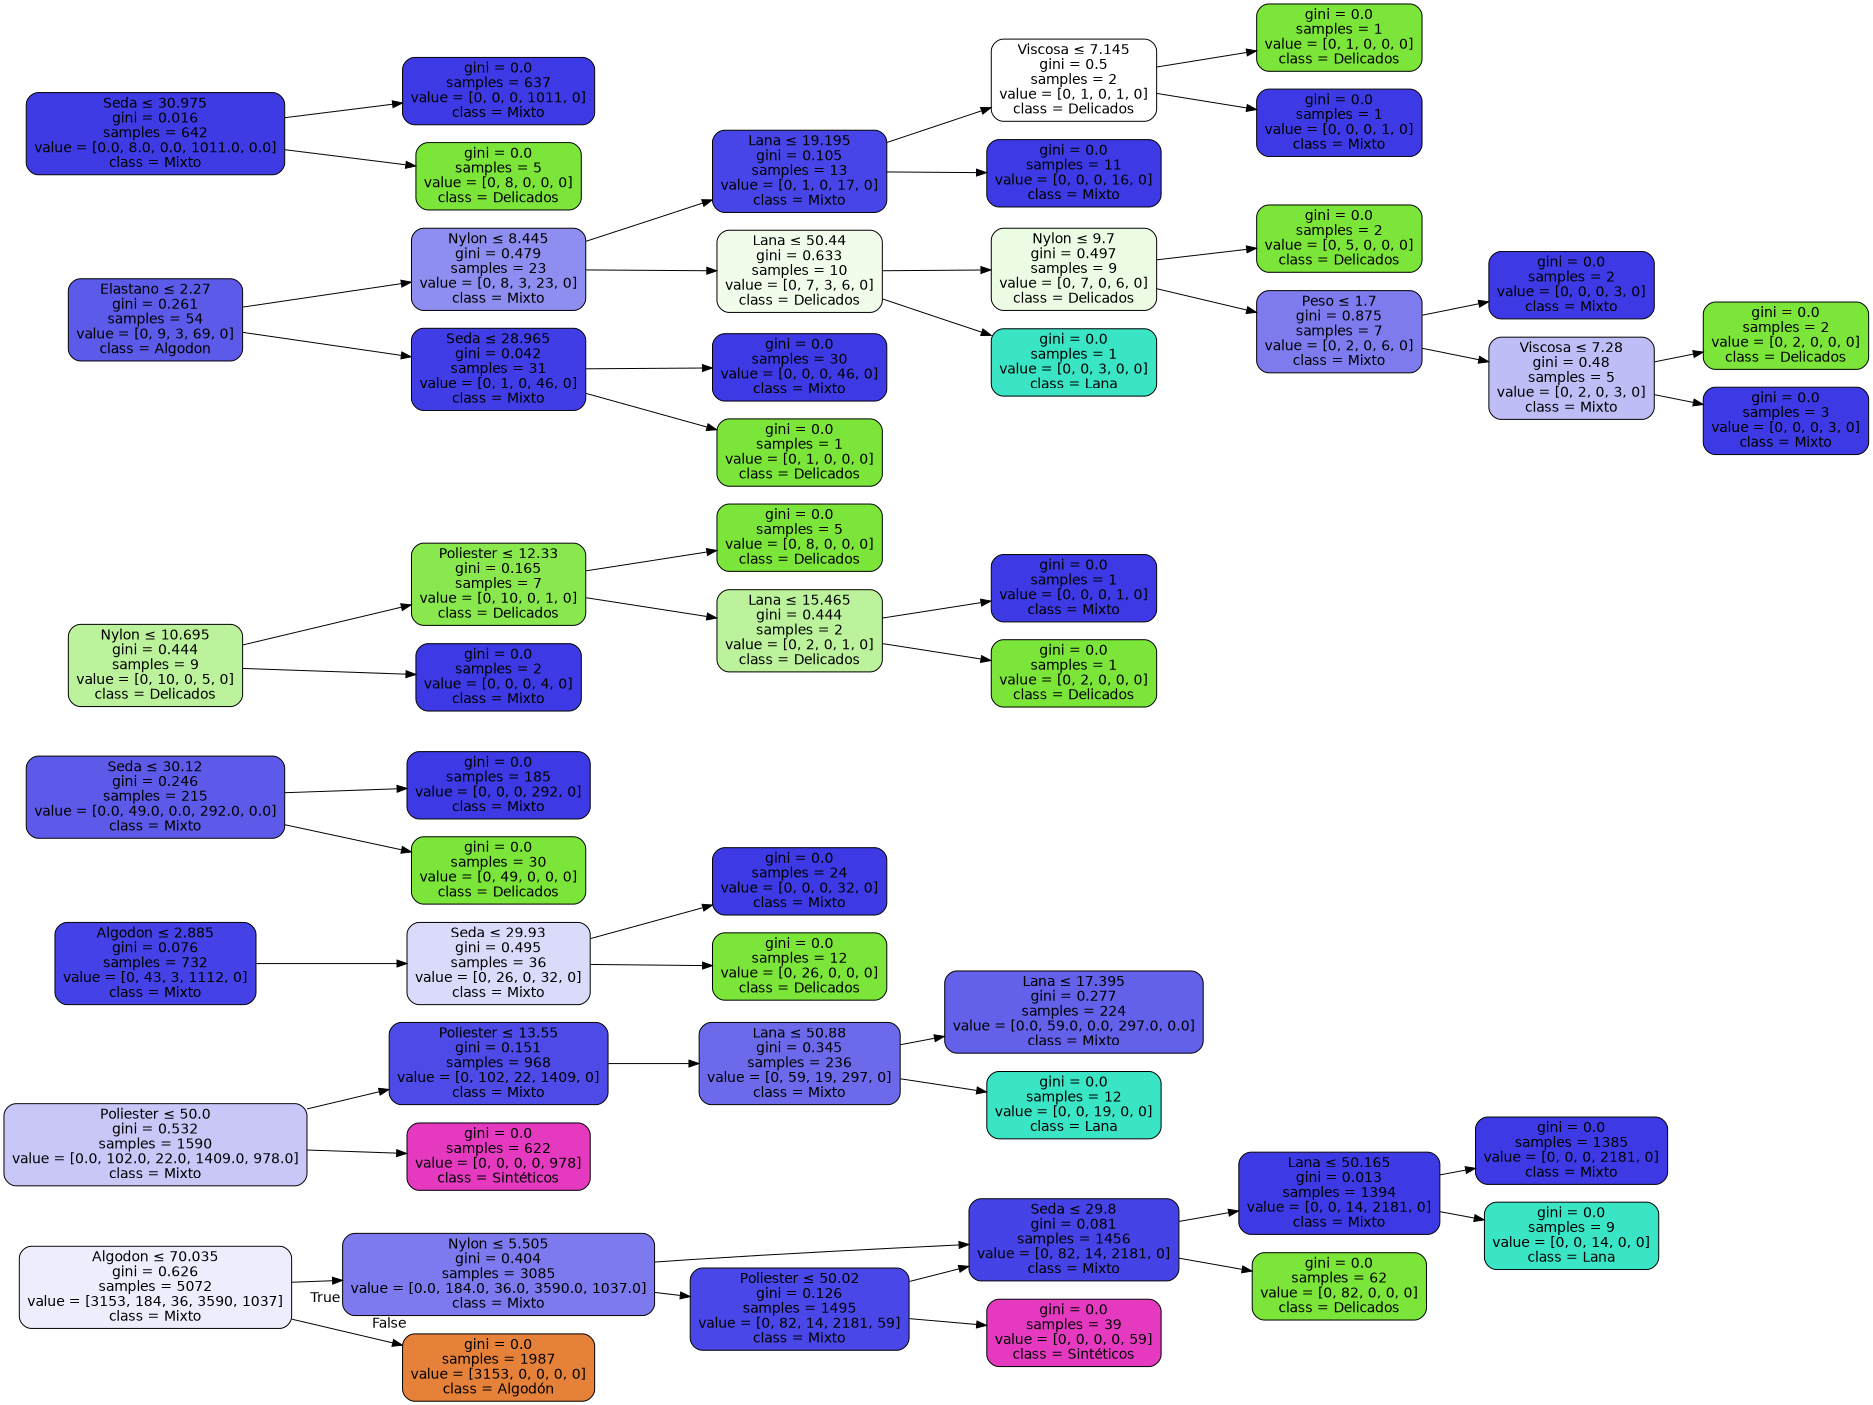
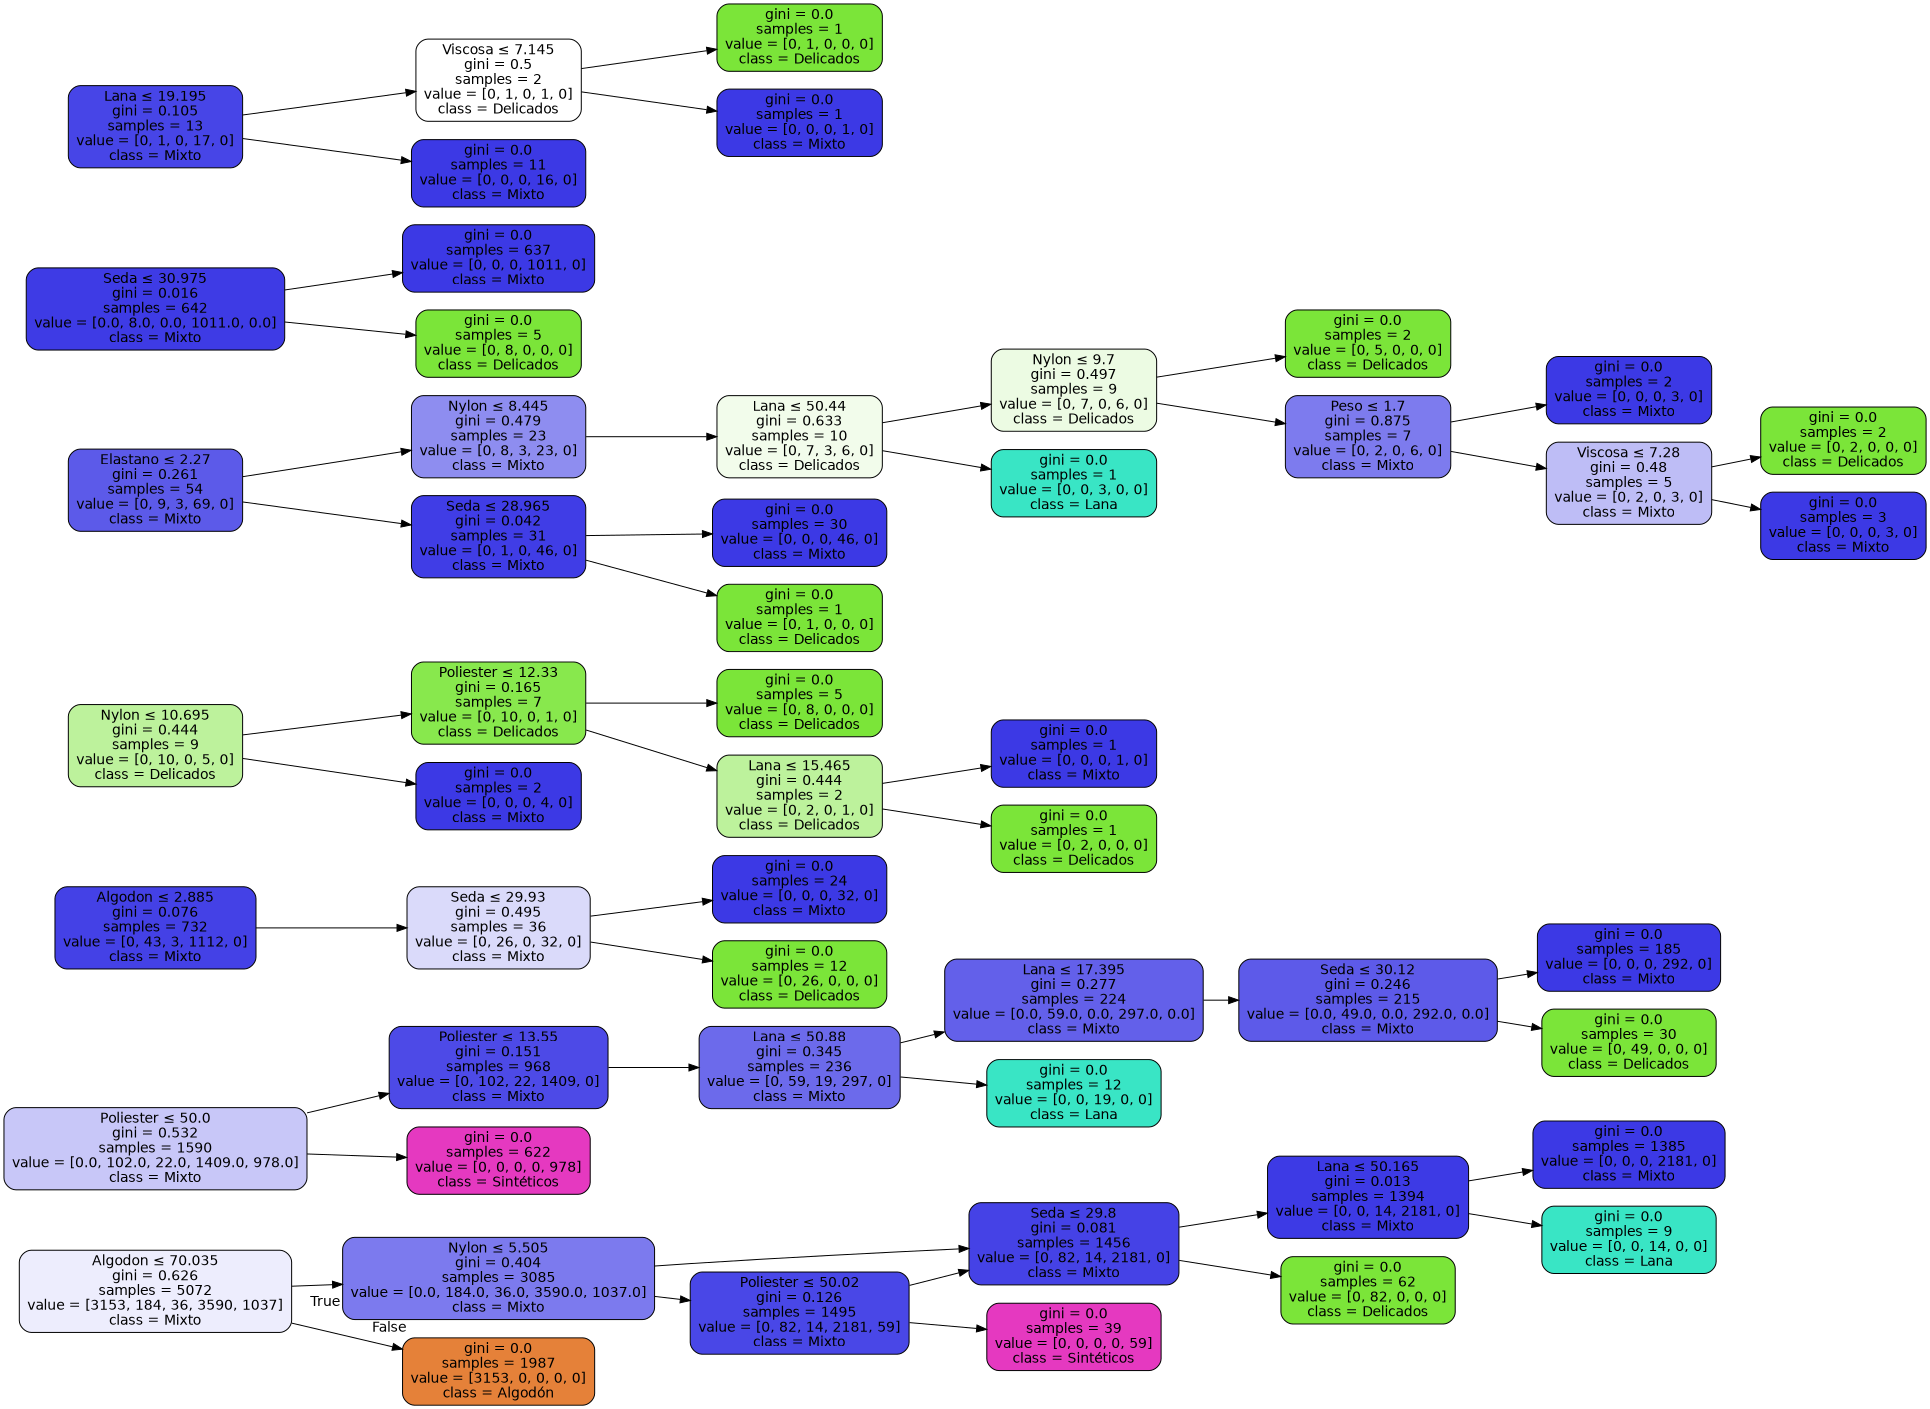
  digraph {
    rankdir=LR
    node [color=black fillcolor="#3c39e5" fontname=helvetica shape=box style="filled, rounded"]
    edge [fontname=helvetica]
    n1 [fillcolor="#ededfd" label=<Algodon &le; 70.035<br/>gini = 0.626<br/>samples = 5072<br/>value = [3153, 184, 36, 3590, 1037]<br/>class = Mixto>]
    n2 [fillcolor="#7c7aee" label=<Nylon &le; 5.505<br/>gini = 0.404<br/>samples = 3085<br/>value = [0.0, 184.0, 36.0, 3590.0, 1037.0]<br/>class = Mixto>]
    n3 [fillcolor="#e58139" label=<gini = 0.0<br/>samples = 1987<br/>value = [3153, 0, 0, 0, 0]<br/>class = Algodón>]
    n4 [fillcolor="#4947e7" label=<Poliester &le; 50.02<br/>gini = 0.126<br/>samples = 1495<br/>value = [0, 82, 14, 2181, 59]<br/>class = Mixto>]
    n5 [fillcolor="#4542e6" label=<Seda &le; 29.8<br/>gini = 0.081<br/>samples = 1456<br/>value = [0, 82, 14, 2181, 0]<br/>class = Mixto>]
    n6 [fillcolor="#e539c0" label=<gini = 0.0<br/>samples = 39<br/>value = [0, 0, 0, 0, 59]<br/>class = Sintéticos>]
    n7 [fillcolor="#c8c7f8" label=<Poliester &le; 50.0<br/>gini = 0.532<br/>samples = 1590<br/>value = [0.0, 102.0, 22.0, 1409.0, 978.0]<br/>class = Mixto>]
    n8 [fillcolor="#4d4ae7" label=<Poliester &le; 13.55<br/>gini = 0.151<br/>samples = 968<br/>value = [0, 102, 22, 1409, 0]<br/>class = Mixto>]
    n9 [fillcolor="#e539c0" label=<gini = 0.0<br/>samples = 622<br/>value = [0, 0, 0, 0, 978]<br/>class = Sintéticos>]
    n10 [fillcolor="#3d3ae5" label=<Lana &le; 50.165<br/>gini = 0.013<br/>samples = 1394<br/>value = [0, 0, 14, 2181, 0]<br/>class = Mixto>]
    n11 [fillcolor="#7be539" label=<gini = 0.0<br/>samples = 62<br/>value = [0, 82, 0, 0, 0]<br/>class = Delicados>]
    n12 [label=<gini = 0.0<br/>samples = 1385<br/>value = [0, 0, 0, 2181, 0]<br/>class = Mixto>]
    n13 [fillcolor="#39e5c5" label=<gini = 0.0<br/>samples = 9<br/>value = [0, 0, 14, 0, 0]<br/>class = Lana>]
    n14 [fillcolor="#6c6aeb" label=<Lana &le; 50.88<br/>gini = 0.345<br/>samples = 236<br/>value = [0, 59, 19, 297, 0]<br/>class = Mixto>]
    n15 [fillcolor="#6360ea" label=<Lana &le; 17.395<br/>gini = 0.277<br/>samples = 224<br/>value = [0.0, 59.0, 0.0, 297.0, 0.0]<br/>class = Mixto>]
    n16 [fillcolor="#39e5c5" label=<gini = 0.0<br/>samples = 12<br/>value = [0, 0, 19, 0, 0]<br/>class = Lana>]
    n17 [fillcolor="#4441e6" label=<Algodon &le; 2.885<br/>gini = 0.076<br/>samples = 732<br/>value = [0, 43, 3, 1112, 0]<br/>class = Mixto>]
    n18 [fillcolor="#dadafa" label=<Seda &le; 29.93<br/>gini = 0.495<br/>samples = 36<br/>value = [0, 26, 0, 32, 0]<br/>class = Mixto>]
    n19 [fillcolor="#5d5ae9" label=<Seda &le; 30.12<br/>gini = 0.246<br/>samples = 215<br/>value = [0.0, 49.0, 0.0, 292.0, 0.0]<br/>class = Mixto>]
    n20 [fillcolor="#bdf29c" label=<Nylon &le; 10.695<br/>gini = 0.444<br/>samples = 9<br/>value = [0, 10, 0, 5, 0]<br/>class = Delicados>]
    n21 [fillcolor="#88e84d" label=<Poliester &le; 12.33<br/>gini = 0.165<br/>samples = 7<br/>value = [0, 10, 0, 1, 0]<br/>class = Delicados>]
    n22 [label=<gini = 0.0<br/>samples = 2<br/>value = [0, 0, 0, 4, 0]<br/>class = Mixto>]
    n23 [label=<gini = 0.0<br/>samples = 185<br/>value = [0, 0, 0, 292, 0]<br/>class = Mixto>]
    n24 [fillcolor="#7be539" label=<gini = 0.0<br/>samples = 30<br/>value = [0, 49, 0, 0, 0]<br/>class = Delicados>]
    n25 [fillcolor="#7be539" label=<gini = 0.0<br/>samples = 5<br/>value = [0, 8, 0, 0, 0]<br/>class = Delicados>]
    n26 [fillcolor="#bdf29c" label=<Lana &le; 15.465<br/>gini = 0.444<br/>samples = 2<br/>value = [0, 2, 0, 1, 0]<br/>class = Delicados>]
    n27 [label=<gini = 0.0<br/>samples = 1<br/>value = [0, 0, 0, 1, 0]<br/>class = Mixto>]
    n28 [fillcolor="#7be539" label=<gini = 0.0<br/>samples = 1<br/>value = [0, 2, 0, 0, 0]<br/>class = Delicados>]
    n29 [label=<gini = 0.0<br/>samples = 24<br/>value = [0, 0, 0, 32, 0]<br/>class = Mixto>]
    n30 [fillcolor="#7be539" label=<gini = 0.0<br/>samples = 12<br/>value = [0, 26, 0, 0, 0]<br/>class = Delicados>]
-   n31 [fillcolor="#5c5ae9" label=<Elastano &le; 2.27<br/>gini = 0.261<br/>samples = 54<br/>value = [0, 9, 3, 69, 0]<br/>class = Algodon>]
+   n31 [fillcolor="#5c5ae9" label=<Elastano &le; 2.27<br/>gini = 0.261<br/>samples = 54<br/>value = [0, 9, 3, 69, 0]<br/>class = Mixto>]
    n32 [fillcolor="#8e8df0" label=<Nylon &le; 8.445<br/>gini = 0.479<br/>samples = 23<br/>value = [0, 8, 3, 23, 0]<br/>class = Mixto>]
    n33 [fillcolor="#403de6" label=<Seda &le; 28.965<br/>gini = 0.042<br/>samples = 31<br/>value = [0, 1, 0, 46, 0]<br/>class = Mixto>]
    n34 [fillcolor="#3e3be5" label=<Seda &le; 30.975<br/>gini = 0.016<br/>samples = 642<br/>value = [0.0, 8.0, 0.0, 1011.0, 0.0]<br/>class = Mixto>]
    n35 [label=<gini = 0.0<br/>samples = 637<br/>value = [0, 0, 0, 1011, 0]<br/>class = Mixto>]
    n36 [fillcolor="#7be539" label=<gini = 0.0<br/>samples = 5<br/>value = [0, 8, 0, 0, 0]<br/>class = Delicados>]
    n37 [fillcolor="#4745e7" label=<Lana &le; 19.195<br/>gini = 0.105<br/>samples = 13<br/>value = [0, 1, 0, 17, 0]<br/>class = Mixto>]
    n38 [fillcolor="#f2fceb" label=<Lana &le; 50.44<br/>gini = 0.633<br/>samples = 10<br/>value = [0, 7, 3, 6, 0]<br/>class = Delicados>]
    n39 [label=<gini = 0.0<br/>samples = 30<br/>value = [0, 0, 0, 46, 0]<br/>class = Mixto>]
    n40 [fillcolor="#7be539" label=<gini = 0.0<br/>samples = 1<br/>value = [0, 1, 0, 0, 0]<br/>class = Delicados>]
    n41 [fillcolor="#ffffff" label=<Viscosa &le; 7.145<br/>gini = 0.5<br/>samples = 2<br/>value = [0, 1, 0, 1, 0]<br/>class = Delicados>]
    n42 [label=<gini = 0.0<br/>samples = 11<br/>value = [0, 0, 0, 16, 0]<br/>class = Mixto>]
    n43 [fillcolor="#ecfbe3" label=<Nylon &le; 9.7<br/>gini = 0.497<br/>samples = 9<br/>value = [0, 7, 0, 6, 0]<br/>class = Delicados>]
    n44 [fillcolor="#39e5c5" label=<gini = 0.0<br/>samples = 1<br/>value = [0, 0, 3, 0, 0]<br/>class = Lana>]
    n45 [fillcolor="#7be539" label=<gini = 0.0<br/>samples = 1<br/>value = [0, 1, 0, 0, 0]<br/>class = Delicados>]
    n46 [label=<gini = 0.0<br/>samples = 1<br/>value = [0, 0, 0, 1, 0]<br/>class = Mixto>]
    n47 [fillcolor="#7be539" label=<gini = 0.0<br/>samples = 2<br/>value = [0, 5, 0, 0, 0]<br/>class = Delicados>]
    n48 [fillcolor="#7d7bee" label=<Peso &le; 1.7<br/>gini = 0.875<br/>samples = 7<br/>value = [0, 2, 0, 6, 0]<br/>class = Mixto>]
    n49 [label=<gini = 0.0<br/>samples = 2<br/>value = [0, 0, 0, 3, 0]<br/>class = Mixto>]
    n50 [fillcolor="#bebdf6" label=<Viscosa &le; 7.28<br/>gini = 0.48<br/>samples = 5<br/>value = [0, 2, 0, 3, 0]<br/>class = Mixto>]
    n51 [fillcolor="#7be539" label=<gini = 0.0<br/>samples = 2<br/>value = [0, 2, 0, 0, 0]<br/>class = Delicados>]
    n52 [label=<gini = 0.0<br/>samples = 3<br/>value = [0, 0, 0, 3, 0]<br/>class = Mixto>]
    n1 -> n2 [headlabel=True labelangle=45 labeldistance=2.5]
    n1 -> n3 [headlabel=False labelangle=-45 labeldistance=2.5]
    n2 -> n4
    n2 -> n5
    n4 -> n5
    n4 -> n6
    n5 -> n10
    n5 -> n11
    n7 -> n8
    n7 -> n9
    n8 -> n14
    n10 -> n12
    n10 -> n13
    n14 -> n15
    n14 -> n16
+   n15 -> n19
    n17 -> n18
    n18 -> n29
    n18 -> n30
    n19 -> n23
    n19 -> n24
    n20 -> n21
    n20 -> n22
    n21 -> n25
    n21 -> n26
    n26 -> n27
    n26 -> n28
    n31 -> n32
    n31 -> n33
-   n32 -> n37
    n32 -> n38
    n33 -> n39
    n33 -> n40
    n34 -> n35
    n34 -> n36
    n37 -> n41
    n37 -> n42
    n38 -> n43
    n38 -> n44
    n41 -> n45
    n41 -> n46
    n43 -> n47
    n43 -> n48
    n48 -> n49
    n48 -> n50
    n50 -> n51
    n50 -> n52
  }
